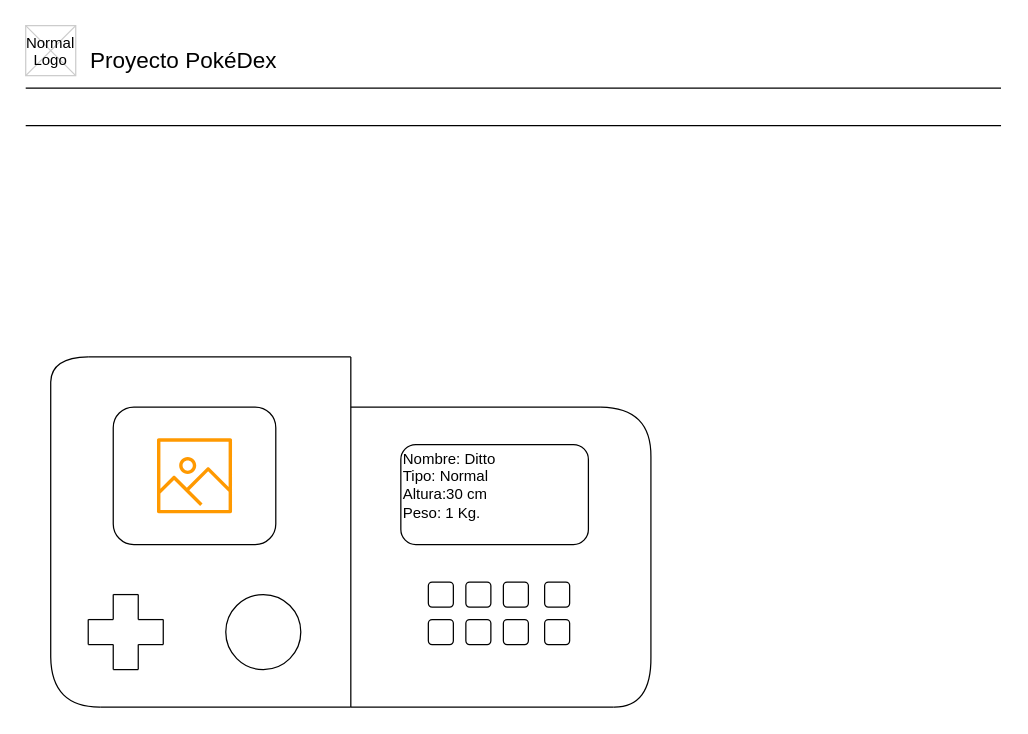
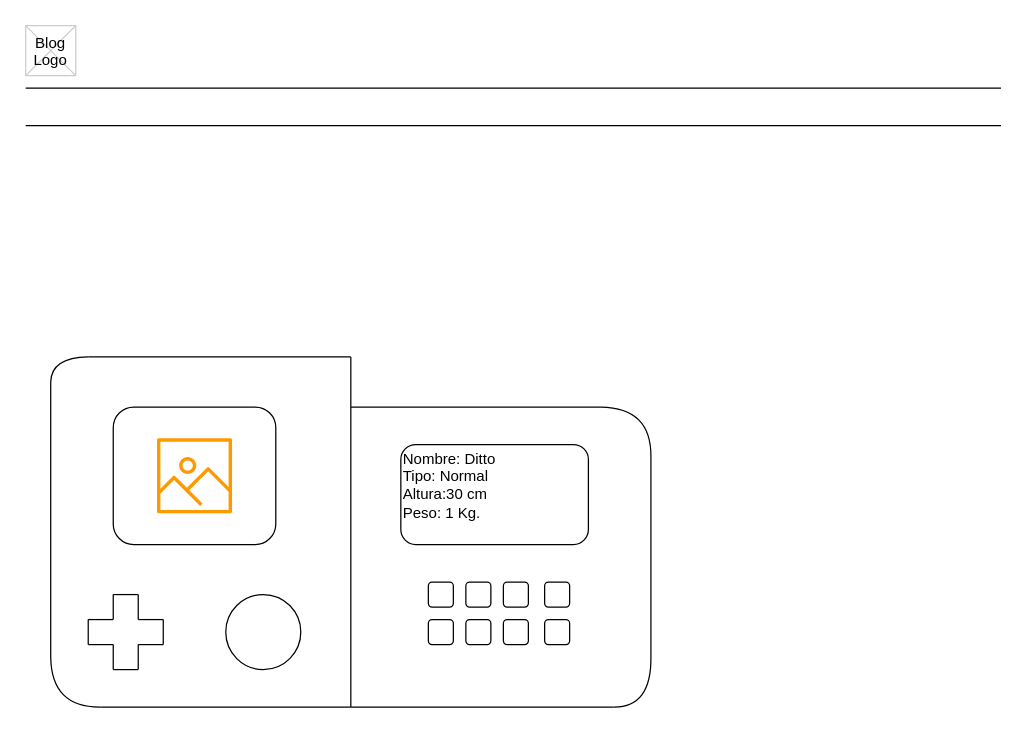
  <mxCell id="0" />
  <mxCell id="1" parent="0" />
- <mxCell id="2" value="Proyecto PokéDex" style="text;spacingTop=-5;fontSize=18;fontStyle=0" parent="1" vertex="1"><mxGeometry x="70" y="35" width="230" height="20" as="geometry" /></mxCell>
  <mxCell id="3" value="" style="line;strokeWidth=1" parent="1" vertex="1"><mxGeometry x="20" y="65" width="780" height="10" as="geometry" /></mxCell>
  <mxCell id="4" value="" style="line;strokeWidth=1" parent="1" vertex="1"><mxGeometry x="20" y="95" width="780" height="10" as="geometry" /></mxCell>
  <mxCell id="5" value="" style="verticalLabelPosition=bottom;verticalAlign=top;strokeWidth=1;shape=mxgraph.mockup.graphics.iconGrid;strokeColor=#CCCCCC;gridSize=1,1;" parent="1" vertex="1"><mxGeometry x="20" y="20" width="40" height="40" as="geometry" /></mxCell>
- <mxCell id="6" value="Normal &#10;Logo" style="text;spacingTop=-5;align=center" parent="1" vertex="1"><mxGeometry x="20" y="25" width="40" height="40" as="geometry" /></mxCell>
+ <mxCell id="6" value="Blog &#10;Logo" style="text;spacingTop=-5;align=center" parent="1" vertex="1"><mxGeometry x="20" y="25" width="40" height="40" as="geometry" /></mxCell>
  <mxCell id="7" value="" style="endArrow=none;html=1;" edge="1" parent="1"><mxGeometry width="50" height="50" relative="1" as="geometry"><mxPoint x="280" y="565" as="sourcePoint" /><mxPoint x="280" y="285" as="targetPoint" /></mxGeometry></mxCell>
  <mxCell id="8" value="" style="endArrow=none;html=1;" edge="1" parent="1"><mxGeometry width="50" height="50" relative="1" as="geometry"><mxPoint x="70" y="285" as="sourcePoint" /><mxPoint x="280" y="285" as="targetPoint" /></mxGeometry></mxCell>
  <mxCell id="9" value="" style="endArrow=none;html=1;edgeStyle=orthogonalEdgeStyle;curved=1;" edge="1" parent="1"><mxGeometry width="50" height="50" relative="1" as="geometry"><mxPoint x="70" y="285" as="sourcePoint" /><mxPoint x="40" y="305" as="targetPoint" /></mxGeometry></mxCell>
  <mxCell id="10" value="" style="endArrow=none;html=1;" edge="1" parent="1"><mxGeometry width="50" height="50" relative="1" as="geometry"><mxPoint x="40" y="525" as="sourcePoint" /><mxPoint x="40" y="305" as="targetPoint" /></mxGeometry></mxCell>
  <mxCell id="11" value="" style="endArrow=none;html=1;edgeStyle=orthogonalEdgeStyle;curved=1;" edge="1" parent="1"><mxGeometry width="50" height="50" relative="1" as="geometry"><mxPoint x="80" y="565" as="sourcePoint" /><mxPoint x="40" y="525" as="targetPoint" /></mxGeometry></mxCell>
  <mxCell id="12" value="" style="endArrow=none;html=1;" edge="1" parent="1"><mxGeometry width="50" height="50" relative="1" as="geometry"><mxPoint x="80" y="565" as="sourcePoint" /><mxPoint x="280" y="565" as="targetPoint" /></mxGeometry></mxCell>
  <mxCell id="13" value="" style="rounded=1;whiteSpace=wrap;html=1;" vertex="1" parent="1"><mxGeometry x="90" y="325" width="130" height="110" as="geometry" /></mxCell>
  <mxCell id="14" value="" style="endArrow=none;html=1;" edge="1" parent="1"><mxGeometry width="50" height="50" relative="1" as="geometry"><mxPoint x="110" y="475" as="sourcePoint" /><mxPoint x="90" y="475" as="targetPoint" /></mxGeometry></mxCell>
  <mxCell id="15" value="" style="endArrow=none;html=1;" edge="1" parent="1"><mxGeometry width="50" height="50" relative="1" as="geometry"><mxPoint x="110" y="495" as="sourcePoint" /><mxPoint x="110" y="475" as="targetPoint" /></mxGeometry></mxCell>
  <mxCell id="16" value="" style="endArrow=none;html=1;" edge="1" parent="1"><mxGeometry width="50" height="50" relative="1" as="geometry"><mxPoint x="90" y="495" as="sourcePoint" /><mxPoint x="90" y="475" as="targetPoint" /></mxGeometry></mxCell>
  <mxCell id="17" value="" style="endArrow=none;html=1;" edge="1" parent="1"><mxGeometry width="50" height="50" relative="1" as="geometry"><mxPoint x="70" y="495" as="sourcePoint" /><mxPoint x="90" y="495" as="targetPoint" /></mxGeometry></mxCell>
  <mxCell id="18" value="" style="endArrow=none;html=1;" edge="1" parent="1"><mxGeometry width="50" height="50" relative="1" as="geometry"><mxPoint x="110" y="495" as="sourcePoint" /><mxPoint x="130" y="495" as="targetPoint" /></mxGeometry></mxCell>
  <mxCell id="19" value="" style="endArrow=none;html=1;" edge="1" parent="1"><mxGeometry width="50" height="50" relative="1" as="geometry"><mxPoint x="130" y="495" as="sourcePoint" /><mxPoint x="130" y="515" as="targetPoint" /></mxGeometry></mxCell>
  <mxCell id="20" value="" style="endArrow=none;html=1;" edge="1" parent="1"><mxGeometry width="50" height="50" relative="1" as="geometry"><mxPoint x="70" y="515" as="sourcePoint" /><mxPoint x="70" y="495" as="targetPoint" /></mxGeometry></mxCell>
  <mxCell id="21" value="" style="endArrow=none;html=1;" edge="1" parent="1"><mxGeometry width="50" height="50" relative="1" as="geometry"><mxPoint x="70" y="515" as="sourcePoint" /><mxPoint x="90" y="515" as="targetPoint" /></mxGeometry></mxCell>
  <mxCell id="22" value="" style="endArrow=none;html=1;" edge="1" parent="1"><mxGeometry width="50" height="50" relative="1" as="geometry"><mxPoint x="130" y="515" as="sourcePoint" /><mxPoint x="110" y="515" as="targetPoint" /></mxGeometry></mxCell>
  <mxCell id="23" value="" style="endArrow=none;html=1;" edge="1" parent="1"><mxGeometry width="50" height="50" relative="1" as="geometry"><mxPoint x="90" y="515" as="sourcePoint" /><mxPoint x="90" y="535" as="targetPoint" /></mxGeometry></mxCell>
  <mxCell id="24" value="" style="endArrow=none;html=1;" edge="1" parent="1"><mxGeometry width="50" height="50" relative="1" as="geometry"><mxPoint x="110" y="515" as="sourcePoint" /><mxPoint x="110" y="535" as="targetPoint" /></mxGeometry></mxCell>
  <mxCell id="25" value="" style="endArrow=none;html=1;" edge="1" parent="1"><mxGeometry width="50" height="50" relative="1" as="geometry"><mxPoint x="90" y="535" as="sourcePoint" /><mxPoint x="110" y="535" as="targetPoint" /></mxGeometry></mxCell>
  <mxCell id="26" value="" style="ellipse;whiteSpace=wrap;html=1;aspect=fixed;" vertex="1" parent="1"><mxGeometry x="180" y="475" width="60" height="60" as="geometry" /></mxCell>
  <mxCell id="27" value="" style="endArrow=none;html=1;" edge="1" parent="1"><mxGeometry width="50" height="50" relative="1" as="geometry"><mxPoint x="280" y="325" as="sourcePoint" /><mxPoint x="480" y="325" as="targetPoint" /></mxGeometry></mxCell>
  <mxCell id="28" value="" style="endArrow=none;html=1;edgeStyle=orthogonalEdgeStyle;curved=1;" edge="1" parent="1"><mxGeometry width="50" height="50" relative="1" as="geometry"><mxPoint x="480" y="325" as="sourcePoint" /><mxPoint x="520" y="365" as="targetPoint" /></mxGeometry></mxCell>
  <mxCell id="29" value="" style="endArrow=none;html=1;" edge="1" parent="1"><mxGeometry width="50" height="50" relative="1" as="geometry"><mxPoint x="520" y="525" as="sourcePoint" /><mxPoint x="520" y="365" as="targetPoint" /></mxGeometry></mxCell>
  <mxCell id="30" value="" style="endArrow=none;html=1;edgeStyle=orthogonalEdgeStyle;curved=1;" edge="1" parent="1"><mxGeometry width="50" height="50" relative="1" as="geometry"><mxPoint x="490" y="565" as="sourcePoint" /><mxPoint x="520" y="525" as="targetPoint" /></mxGeometry></mxCell>
  <mxCell id="31" value="" style="endArrow=none;html=1;" edge="1" parent="1"><mxGeometry width="50" height="50" relative="1" as="geometry"><mxPoint x="280" y="565" as="sourcePoint" /><mxPoint x="490" y="565" as="targetPoint" /></mxGeometry></mxCell>
  <mxCell id="32" value="Nombre: Ditto&lt;br&gt;&lt;font&gt;Tipo: Normal&lt;br&gt;&lt;/font&gt;&lt;font&gt;&lt;font&gt;&lt;font&gt;Altura&lt;/font&gt;:&lt;span&gt;30 cm&lt;br&gt;&lt;font&gt;&lt;font&gt;Peso: 1 Kg.&lt;/font&gt;&lt;br&gt;&lt;/font&gt;&lt;br&gt;&lt;/span&gt;&lt;/font&gt;&lt;/font&gt;" style="rounded=1;whiteSpace=wrap;html=1;align=left;" vertex="1" parent="1"><mxGeometry x="320" y="355" width="150" height="80" as="geometry" /></mxCell>
  <mxCell id="33" value="" style="rounded=1;whiteSpace=wrap;html=1;" vertex="1" parent="1"><mxGeometry x="342" y="465" width="20" height="20" as="geometry" /></mxCell>
  <mxCell id="34" value="" style="rounded=1;whiteSpace=wrap;html=1;" vertex="1" parent="1"><mxGeometry x="372" y="465" width="20" height="20" as="geometry" /></mxCell>
  <mxCell id="35" value="" style="rounded=1;whiteSpace=wrap;html=1;" vertex="1" parent="1"><mxGeometry x="402" y="465" width="20" height="20" as="geometry" /></mxCell>
  <mxCell id="36" value="" style="rounded=1;whiteSpace=wrap;html=1;" vertex="1" parent="1"><mxGeometry x="435" y="465" width="20" height="20" as="geometry" /></mxCell>
  <mxCell id="37" style="edgeStyle=orthogonalEdgeStyle;curved=1;rounded=0;orthogonalLoop=1;jettySize=auto;html=1;exitX=0.5;exitY=0;exitDx=0;exitDy=0;" edge="1" parent="1" source="38"><mxGeometry relative="1" as="geometry"><mxPoint x="352.333" y="495" as="targetPoint" /></mxGeometry></mxCell>
  <mxCell id="38" value="" style="rounded=1;whiteSpace=wrap;html=1;" vertex="1" parent="1"><mxGeometry x="342" y="495" width="20" height="20" as="geometry" /></mxCell>
  <mxCell id="39" value="" style="rounded=1;whiteSpace=wrap;html=1;" vertex="1" parent="1"><mxGeometry x="372" y="495" width="20" height="20" as="geometry" /></mxCell>
  <mxCell id="40" value="" style="rounded=1;whiteSpace=wrap;html=1;" vertex="1" parent="1"><mxGeometry x="402" y="495" width="20" height="20" as="geometry" /></mxCell>
  <mxCell id="41" value="" style="rounded=1;whiteSpace=wrap;html=1;" vertex="1" parent="1"><mxGeometry x="435" y="495" width="20" height="20" as="geometry" /></mxCell>
  <mxCell id="42" value="" style="sketch=0;outlineConnect=0;fontColor=#232F3E;gradientColor=none;fillColor=#FF9900;strokeColor=none;dashed=0;verticalLabelPosition=bottom;verticalAlign=top;align=center;html=1;fontSize=12;fontStyle=0;aspect=fixed;pointerEvents=1;shape=mxgraph.aws4.container_registry_image;" vertex="1" parent="1"><mxGeometry x="125" y="350" width="60" height="60" as="geometry" /></mxCell>
